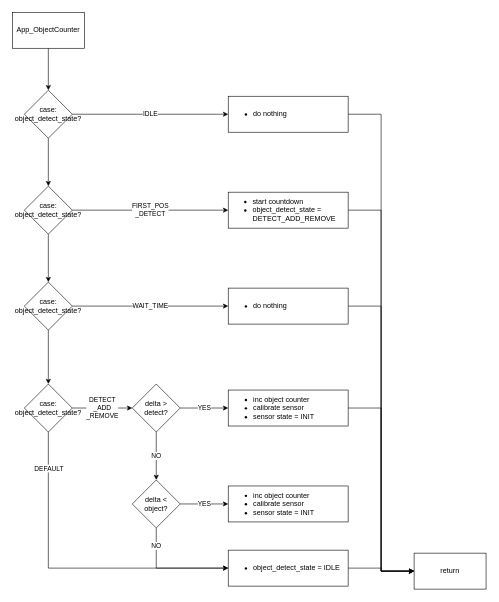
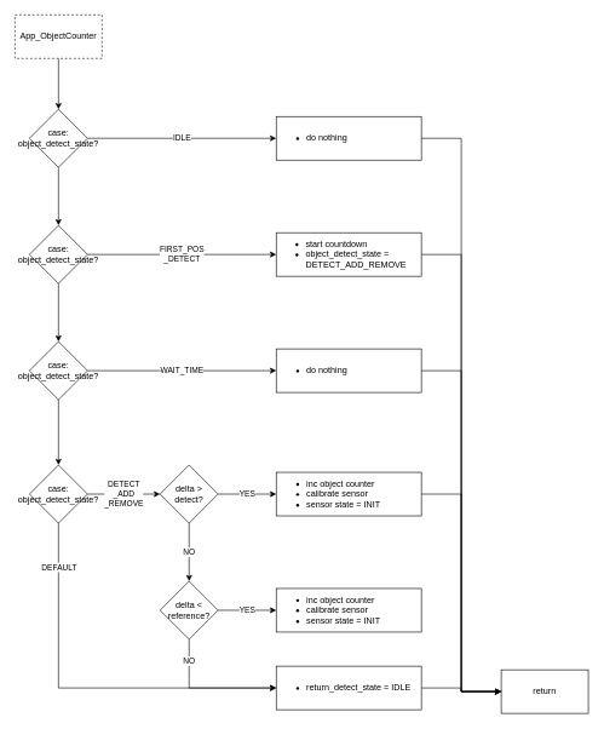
  <mxCell id="0" />
  <mxCell id="1" parent="0" />
  <mxCell id="2" value="" style="edgeStyle=orthogonalEdgeStyle;rounded=0;orthogonalLoop=1;jettySize=auto;html=1;" parent="1" source="3" target="6" edge="1"><mxGeometry relative="1" as="geometry" /></mxCell>
- <mxCell id="3" value="App_ObjectCounter" style="rounded=0;whiteSpace=wrap;html=1;" parent="1" vertex="1"><mxGeometry x="20" y="20" width="120" height="60" as="geometry" /></mxCell>
+ <mxCell id="3" value="App_ObjectCounter" style="rounded=0;whiteSpace=wrap;html=1;dashed=1;" parent="1" vertex="1"><mxGeometry x="20" y="20" width="120" height="60" as="geometry" /></mxCell>
  <mxCell id="4" value="IDLE" style="edgeStyle=orthogonalEdgeStyle;rounded=0;orthogonalLoop=1;jettySize=auto;html=1;" parent="1" source="6" target="8" edge="1"><mxGeometry relative="1" as="geometry" /></mxCell>
  <mxCell id="5" value="" style="edgeStyle=orthogonalEdgeStyle;rounded=0;orthogonalLoop=1;jettySize=auto;html=1;" parent="1" source="6" target="11" edge="1"><mxGeometry relative="1" as="geometry" /></mxCell>
  <mxCell id="6" value="case:&lt;br&gt;object_detect_state?" style="rhombus;whiteSpace=wrap;html=1;rounded=0;" parent="1" vertex="1"><mxGeometry x="40" y="150" width="80" height="80" as="geometry" /></mxCell>
  <mxCell id="7" style="edgeStyle=orthogonalEdgeStyle;rounded=0;orthogonalLoop=1;jettySize=auto;html=1;exitX=1;exitY=0.5;exitDx=0;exitDy=0;entryX=0;entryY=0.5;entryDx=0;entryDy=0;" parent="1" source="8" target="25" edge="1"><mxGeometry relative="1" as="geometry" /></mxCell>
  <mxCell id="8" value="&lt;ul&gt;&lt;li&gt;do nothing&lt;/li&gt;&lt;/ul&gt;" style="whiteSpace=wrap;html=1;rounded=0;align=left;" parent="1" vertex="1"><mxGeometry x="380" y="160" width="200" height="60" as="geometry" /></mxCell>
  <mxCell id="9" value="FIRST_POS&lt;br&gt;_DETECT" style="edgeStyle=orthogonalEdgeStyle;rounded=0;orthogonalLoop=1;jettySize=auto;html=1;" parent="1" source="11" target="13" edge="1"><mxGeometry relative="1" as="geometry" /></mxCell>
  <mxCell id="10" value="" style="edgeStyle=orthogonalEdgeStyle;rounded=0;orthogonalLoop=1;jettySize=auto;html=1;" parent="1" source="11" target="32" edge="1"><mxGeometry relative="1" as="geometry" /></mxCell>
  <mxCell id="11" value="case:&lt;br&gt;object_detect_state?" style="rhombus;whiteSpace=wrap;html=1;rounded=0;" parent="1" vertex="1"><mxGeometry x="40" y="310" width="80" height="80" as="geometry" /></mxCell>
  <mxCell id="12" style="edgeStyle=orthogonalEdgeStyle;rounded=0;orthogonalLoop=1;jettySize=auto;html=1;exitX=1;exitY=0.5;exitDx=0;exitDy=0;entryX=0;entryY=0.5;entryDx=0;entryDy=0;" parent="1" source="13" target="25" edge="1"><mxGeometry relative="1" as="geometry" /></mxCell>
  <mxCell id="13" value="&lt;div style=&quot;text-align: left;&quot;&gt;&lt;ul&gt;&lt;li&gt;&lt;span style=&quot;background-color: initial;&quot;&gt;start countdown&lt;/span&gt;&lt;/li&gt;&lt;li&gt;&lt;span style=&quot;background-color: initial;&quot;&gt;object_detect_state = DETECT_ADD_REMOVE&lt;/span&gt;&lt;/li&gt;&lt;/ul&gt;&lt;/div&gt;" style="whiteSpace=wrap;html=1;rounded=0;" parent="1" vertex="1"><mxGeometry x="380" y="320" width="200" height="60" as="geometry" /></mxCell>
  <mxCell id="14" value="DETECT&lt;br&gt;_ADD&lt;br&gt;_REMOVE" style="edgeStyle=orthogonalEdgeStyle;rounded=0;orthogonalLoop=1;jettySize=auto;html=1;" parent="1" source="17" edge="1"><mxGeometry relative="1" as="geometry"><mxPoint x="220" y="680" as="targetPoint" /></mxGeometry></mxCell>
  <mxCell id="15" value="" style="edgeStyle=orthogonalEdgeStyle;rounded=0;orthogonalLoop=1;jettySize=auto;html=1;entryX=0;entryY=0.5;entryDx=0;entryDy=0;exitX=0.5;exitY=1;exitDx=0;exitDy=0;" parent="1" source="17" target="24" edge="1"><mxGeometry relative="1" as="geometry" /></mxCell>
  <mxCell id="16" value="DEFAULT" style="edgeLabel;html=1;align=center;verticalAlign=middle;resizable=0;points=[];" parent="15" vertex="1" connectable="0"><mxGeometry x="0.09" y="-1" relative="1" as="geometry"><mxPoint x="-60" y="-168" as="offset" /></mxGeometry></mxCell>
  <mxCell id="17" value="case:&lt;br&gt;object_detect_state?" style="rhombus;whiteSpace=wrap;html=1;rounded=0;" parent="1" vertex="1"><mxGeometry x="40" y="640" width="80" height="80" as="geometry" /></mxCell>
  <mxCell id="18" value="YES" style="edgeStyle=orthogonalEdgeStyle;rounded=0;orthogonalLoop=1;jettySize=auto;html=1;" parent="1" source="20" target="22" edge="1"><mxGeometry relative="1" as="geometry" /></mxCell>
  <mxCell id="19" value="NO" style="edgeStyle=orthogonalEdgeStyle;rounded=0;orthogonalLoop=1;jettySize=auto;html=1;" parent="1" source="20" target="28" edge="1"><mxGeometry relative="1" as="geometry" /></mxCell>
  <mxCell id="20" value="delta &amp;gt; detect?" style="rhombus;whiteSpace=wrap;html=1;" parent="1" vertex="1"><mxGeometry x="220" y="640" width="80" height="80" as="geometry" /></mxCell>
  <mxCell id="21" style="edgeStyle=orthogonalEdgeStyle;rounded=0;orthogonalLoop=1;jettySize=auto;html=1;exitX=1;exitY=0.5;exitDx=0;exitDy=0;entryX=0;entryY=0.5;entryDx=0;entryDy=0;" parent="1" source="22" target="25" edge="1"><mxGeometry relative="1" as="geometry" /></mxCell>
  <mxCell id="22" value="&lt;ul&gt;&lt;li&gt;inc object counter&lt;/li&gt;&lt;li&gt;calibrate sensor&lt;/li&gt;&lt;li&gt;sensor state = INIT&lt;/li&gt;&lt;/ul&gt;" style="whiteSpace=wrap;html=1;align=left;" parent="1" vertex="1"><mxGeometry x="380" y="650" width="200" height="60" as="geometry" /></mxCell>
  <mxCell id="23" value="" style="edgeStyle=orthogonalEdgeStyle;rounded=0;orthogonalLoop=1;jettySize=auto;html=1;" parent="1" source="24" target="25" edge="1"><mxGeometry relative="1" as="geometry" /></mxCell>
- <mxCell id="24" value="&lt;ul&gt;&lt;li&gt;object_detect_state = IDLE&lt;/li&gt;&lt;/ul&gt;" style="whiteSpace=wrap;html=1;rounded=0;align=left;" parent="1" vertex="1"><mxGeometry x="380" y="917" width="200" height="60" as="geometry" /></mxCell>
+ <mxCell id="24" value="&lt;ul&gt;&lt;li&gt;return_detect_state = IDLE&lt;/li&gt;&lt;/ul&gt;" style="whiteSpace=wrap;html=1;rounded=0;align=left;" parent="1" vertex="1"><mxGeometry x="380" y="917" width="200" height="60" as="geometry" /></mxCell>
  <mxCell id="25" value="return" style="whiteSpace=wrap;html=1;align=center;rounded=0;" parent="1" vertex="1"><mxGeometry x="690" y="922" width="120" height="60" as="geometry" /></mxCell>
  <mxCell id="26" value="YES" style="edgeStyle=orthogonalEdgeStyle;rounded=0;orthogonalLoop=1;jettySize=auto;html=1;" parent="1" source="28" target="29" edge="1"><mxGeometry relative="1" as="geometry" /></mxCell>
  <mxCell id="27" value="NO" style="edgeStyle=orthogonalEdgeStyle;rounded=0;orthogonalLoop=1;jettySize=auto;html=1;exitX=0.5;exitY=1;exitDx=0;exitDy=0;entryX=0;entryY=0.5;entryDx=0;entryDy=0;" parent="1" source="28" target="24" edge="1"><mxGeometry x="-0.679" relative="1" as="geometry"><mxPoint as="offset" /></mxGeometry></mxCell>
- <mxCell id="28" value="delta &amp;lt; object?" style="rhombus;whiteSpace=wrap;html=1;" parent="1" vertex="1"><mxGeometry x="220" y="800" width="80" height="80" as="geometry" /></mxCell>
+ <mxCell id="28" value="delta &amp;lt; reference?" style="rhombus;whiteSpace=wrap;html=1;" parent="1" vertex="1"><mxGeometry x="220" y="800" width="80" height="80" as="geometry" /></mxCell>
  <mxCell id="29" value="&lt;ul style=&quot;border-color: var(--border-color);&quot;&gt;&lt;li style=&quot;border-color: var(--border-color);&quot;&gt;inc object counter&lt;/li&gt;&lt;li style=&quot;border-color: var(--border-color);&quot;&gt;calibrate sensor&lt;/li&gt;&lt;li style=&quot;border-color: var(--border-color);&quot;&gt;sensor state = INIT&lt;/li&gt;&lt;/ul&gt;" style="whiteSpace=wrap;html=1;align=left;" parent="1" vertex="1"><mxGeometry x="380" y="810" width="200" height="60" as="geometry" /></mxCell>
  <mxCell id="30" style="edgeStyle=orthogonalEdgeStyle;rounded=0;orthogonalLoop=1;jettySize=auto;html=1;exitX=0.5;exitY=1;exitDx=0;exitDy=0;entryX=0.5;entryY=0;entryDx=0;entryDy=0;" parent="1" source="32" target="17" edge="1"><mxGeometry relative="1" as="geometry" /></mxCell>
  <mxCell id="31" value="WAIT_TIME" style="edgeStyle=orthogonalEdgeStyle;rounded=0;orthogonalLoop=1;jettySize=auto;html=1;" parent="1" source="32" target="34" edge="1"><mxGeometry relative="1" as="geometry" /></mxCell>
  <mxCell id="32" value="case:&lt;br&gt;object_detect_state?" style="rhombus;whiteSpace=wrap;html=1;rounded=0;" parent="1" vertex="1"><mxGeometry x="40" y="470" width="80" height="80" as="geometry" /></mxCell>
  <mxCell id="33" style="edgeStyle=orthogonalEdgeStyle;rounded=0;orthogonalLoop=1;jettySize=auto;html=1;exitX=1;exitY=0.5;exitDx=0;exitDy=0;entryX=0;entryY=0.5;entryDx=0;entryDy=0;" parent="1" source="34" target="25" edge="1"><mxGeometry relative="1" as="geometry" /></mxCell>
  <mxCell id="34" value="&lt;ul&gt;&lt;li&gt;do nothing&lt;/li&gt;&lt;/ul&gt;" style="whiteSpace=wrap;html=1;rounded=0;align=left;" parent="1" vertex="1"><mxGeometry x="380" y="480" width="200" height="60" as="geometry" /></mxCell>
